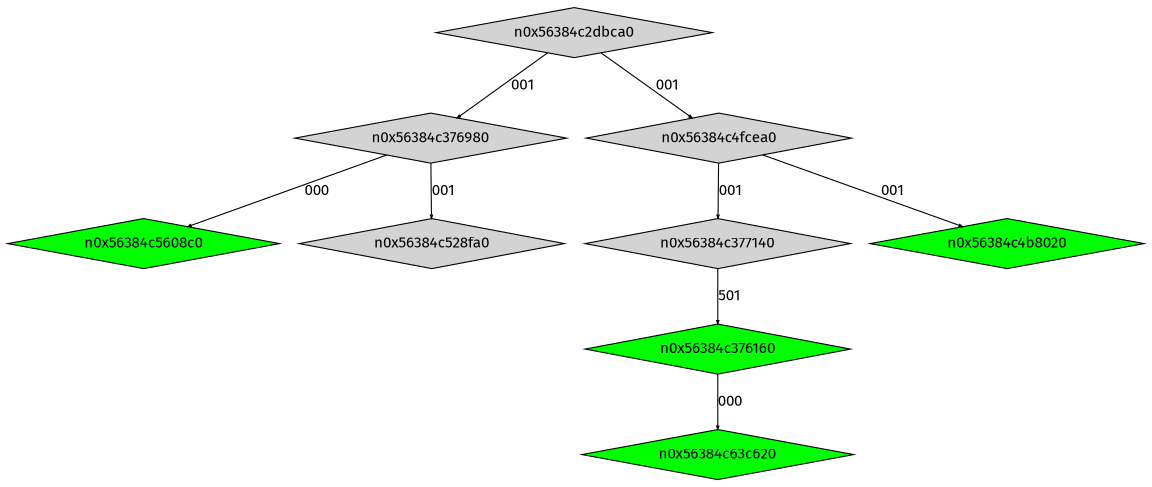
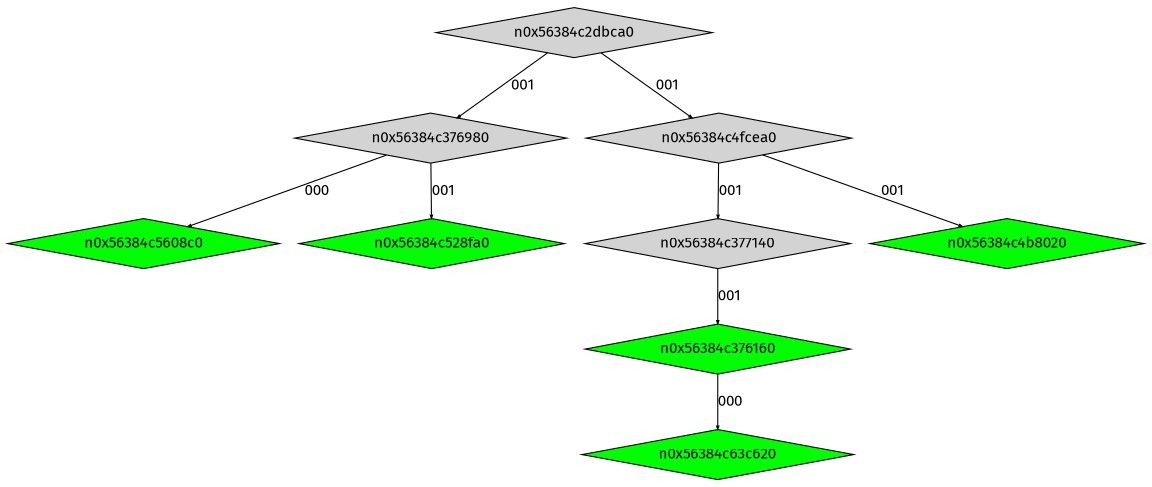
  digraph {
    fontname="Fira Sans"
    node [fontname="Fira Sans" shape=diamond style=filled fillcolor=green]
    edge [arrowsize=.3 fontname="Fira Sans"]
    n0x56384c2dbca0 [height=.1 width=.1 fillcolor=""]
    n0x56384c376980 [height=.1 width=.1 fillcolor=""]
    n0x56384c4fcea0 [height=.1 width=.1 fillcolor=""]
    n0x56384c5608c0 [height=.1 width=.1]
-   n0x56384c528fa0 [fillcolor=lightgrey height=.1 width=.1]
+   n0x56384c528fa0 [height=.1 width=.1]
    n0x56384c377140 [height=.1 width=.1 fillcolor=""]
    n0x56384c4b8020 [height=.1 width=.1]
    n0x56384c376160 [height=.1 width=.1]
    n0x56384c63c620 [height=.1 width=.1]
    n0x56384c2dbca0 -> n0x56384c376980 [label=001]
    n0x56384c2dbca0 -> n0x56384c4fcea0 [label=001]
    n0x56384c376980 -> n0x56384c5608c0 [label=000]
    n0x56384c376980 -> n0x56384c528fa0 [label=001]
    n0x56384c4fcea0 -> n0x56384c377140 [label=001]
    n0x56384c4fcea0 -> n0x56384c4b8020 [label=001]
-   n0x56384c377140 -> n0x56384c376160 [label=501]
+   n0x56384c377140 -> n0x56384c376160 [label=001]
    n0x56384c376160 -> n0x56384c63c620 [label=000]
  }
